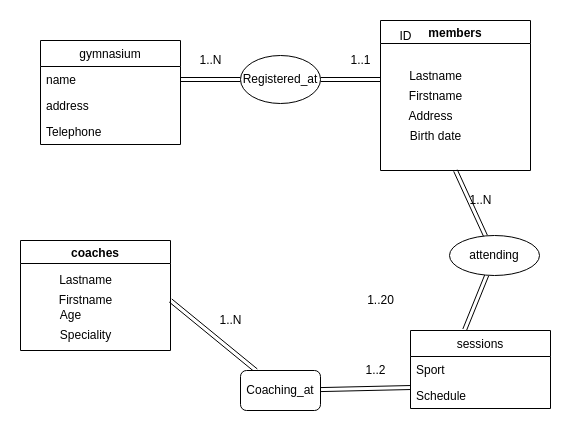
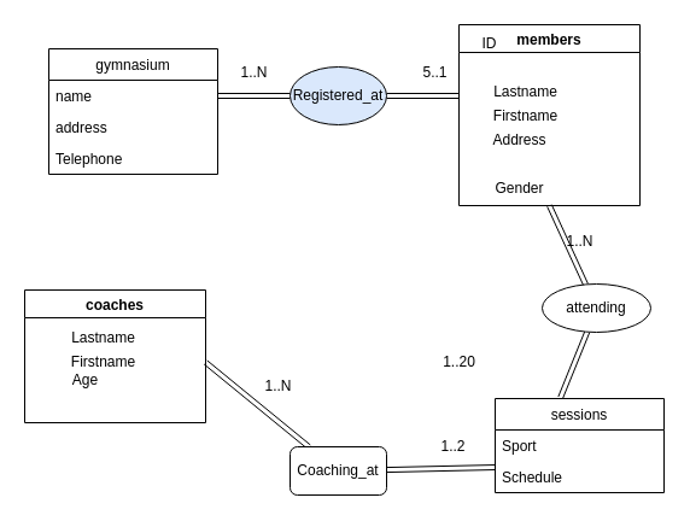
  <mxCell id="0" />
  <mxCell id="1" parent="0" />
  <mxCell id="2" value="gymnasium" style="swimlane;fontStyle=0;childLayout=stackLayout;horizontal=1;startSize=26;horizontalStack=0;resizeParent=1;resizeParentMax=0;resizeLast=0;collapsible=1;marginBottom=0;" vertex="1" parent="1"><mxGeometry x="40" y="40" width="140" height="104" as="geometry" /></mxCell>
  <mxCell id="3" value="name" style="text;strokeColor=none;fillColor=none;align=left;verticalAlign=top;spacingLeft=4;spacingRight=4;overflow=hidden;rotatable=0;points=[[0,0.5],[1,0.5]];portConstraint=eastwest;" vertex="1" parent="2"><mxGeometry y="26" width="140" height="26" as="geometry" /></mxCell>
  <mxCell id="4" value="address" style="text;strokeColor=none;fillColor=none;align=left;verticalAlign=top;spacingLeft=4;spacingRight=4;overflow=hidden;rotatable=0;points=[[0,0.5],[1,0.5]];portConstraint=eastwest;" vertex="1" parent="2"><mxGeometry y="52" width="140" height="26" as="geometry" /></mxCell>
  <mxCell id="5" value="Telephone" style="text;strokeColor=none;fillColor=none;align=left;verticalAlign=top;spacingLeft=4;spacingRight=4;overflow=hidden;rotatable=0;points=[[0,0.5],[1,0.5]];portConstraint=eastwest;" vertex="1" parent="2"><mxGeometry y="78" width="140" height="26" as="geometry" /></mxCell>
  <mxCell id="6" value="sessions" style="swimlane;fontStyle=0;childLayout=stackLayout;horizontal=1;startSize=26;horizontalStack=0;resizeParent=1;resizeParentMax=0;resizeLast=0;collapsible=1;marginBottom=0;" vertex="1" parent="1"><mxGeometry x="410" y="330" width="140" height="78" as="geometry" /></mxCell>
  <mxCell id="7" value="Sport" style="text;strokeColor=none;fillColor=none;align=left;verticalAlign=top;spacingLeft=4;spacingRight=4;overflow=hidden;rotatable=0;points=[[0,0.5],[1,0.5]];portConstraint=eastwest;" vertex="1" parent="6"><mxGeometry y="26" width="140" height="26" as="geometry" /></mxCell>
  <mxCell id="8" value="Schedule" style="text;strokeColor=none;fillColor=none;align=left;verticalAlign=top;spacingLeft=4;spacingRight=4;overflow=hidden;rotatable=0;points=[[0,0.5],[1,0.5]];portConstraint=eastwest;" vertex="1" parent="6"><mxGeometry y="52" width="140" height="26" as="geometry" /></mxCell>
  <mxCell id="9" value="members" style="swimlane;" vertex="1" parent="1"><mxGeometry x="380" y="20" width="150" height="150" as="geometry" /></mxCell>
  <mxCell id="10" value="ID" style="text;html=1;align=center;verticalAlign=middle;resizable=0;points=[];autosize=1;strokeColor=none;" vertex="1" parent="9"><mxGeometry x="10" y="6" width="30" height="20" as="geometry" /></mxCell>
  <mxCell id="11" value="Lastname" style="text;html=1;align=center;verticalAlign=middle;resizable=0;points=[];autosize=1;strokeColor=none;" vertex="1" parent="9"><mxGeometry x="20" y="46" width="70" height="20" as="geometry" /></mxCell>
  <mxCell id="12" value="Firstname" style="text;html=1;align=center;verticalAlign=middle;resizable=0;points=[];autosize=1;strokeColor=none;" vertex="1" parent="9"><mxGeometry x="20" y="66" width="70" height="20" as="geometry" /></mxCell>
  <mxCell id="13" value="Address" style="text;html=1;align=center;verticalAlign=middle;resizable=0;points=[];autosize=1;strokeColor=none;" vertex="1" parent="9"><mxGeometry x="20" y="86" width="60" height="20" as="geometry" /></mxCell>
- <mxCell id="14" value="Birth date" style="text;html=1;align=center;verticalAlign=middle;resizable=0;points=[];autosize=1;strokeColor=none;" vertex="1" parent="9"><mxGeometry x="20" y="106" width="70" height="20" as="geometry" /></mxCell>
+ <mxCell id="15" value="Gender" style="text;html=1;align=center;verticalAlign=middle;resizable=0;points=[];autosize=1;strokeColor=none;" vertex="1" parent="9"><mxGeometry x="20" y="126" width="60" height="20" as="geometry" /></mxCell>
  <mxCell id="16" value="coaches" style="swimlane;" vertex="1" parent="1"><mxGeometry x="20" y="240" width="150" height="110" as="geometry" /></mxCell>
  <mxCell id="17" value="Lastname" style="text;html=1;align=center;verticalAlign=middle;resizable=0;points=[];autosize=1;strokeColor=none;" vertex="1" parent="16"><mxGeometry x="30" y="30" width="70" height="20" as="geometry" /></mxCell>
  <mxCell id="18" value="Firstname" style="text;html=1;align=center;verticalAlign=middle;resizable=0;points=[];autosize=1;strokeColor=none;" vertex="1" parent="16"><mxGeometry x="30" y="50" width="70" height="20" as="geometry" /></mxCell>
  <mxCell id="19" value="Age" style="text;html=1;align=center;verticalAlign=middle;resizable=0;points=[];autosize=1;strokeColor=none;" vertex="1" parent="16"><mxGeometry x="30" y="65" width="40" height="20" as="geometry" /></mxCell>
- <mxCell id="20" value="Speciality" style="text;html=1;align=center;verticalAlign=middle;resizable=0;points=[];autosize=1;strokeColor=none;" vertex="1" parent="16"><mxGeometry x="30" y="85" width="70" height="20" as="geometry" /></mxCell>
  <mxCell id="21" style="edgeStyle=none;shape=link;rounded=0;orthogonalLoop=1;jettySize=auto;html=1;entryX=1;entryY=0.5;entryDx=0;entryDy=0;" edge="1" parent="1" source="23" target="3"><mxGeometry relative="1" as="geometry" /></mxCell>
  <mxCell id="22" style="edgeStyle=none;shape=link;rounded=0;orthogonalLoop=1;jettySize=auto;html=1;" edge="1" parent="1" source="23"><mxGeometry relative="1" as="geometry"><mxPoint x="380" y="79" as="targetPoint" /></mxGeometry></mxCell>
- <mxCell id="23" value="Registered_at" style="ellipse;whiteSpace=wrap;html=1;" vertex="1" parent="1"><mxGeometry x="240" y="55" width="80" height="48" as="geometry" /></mxCell>
+ <mxCell id="23" value="Registered_at" style="ellipse;whiteSpace=wrap;html=1;fillColor=#dae8fc;" vertex="1" parent="1"><mxGeometry x="240" y="55" width="80" height="48" as="geometry" /></mxCell>
  <mxCell id="24" style="edgeStyle=none;shape=link;rounded=0;orthogonalLoop=1;jettySize=auto;html=1;entryX=0.5;entryY=1;entryDx=0;entryDy=0;" edge="1" parent="1" source="26" target="9"><mxGeometry relative="1" as="geometry" /></mxCell>
  <mxCell id="25" style="edgeStyle=none;shape=link;rounded=0;orthogonalLoop=1;jettySize=auto;html=1;entryX=0.387;entryY=-0.01;entryDx=0;entryDy=0;entryPerimeter=0;" edge="1" parent="1" source="26" target="6"><mxGeometry relative="1" as="geometry" /></mxCell>
  <mxCell id="26" value="attending" style="ellipse;whiteSpace=wrap;html=1;" vertex="1" parent="1"><mxGeometry x="449" y="235" width="90" height="40" as="geometry" /></mxCell>
  <mxCell id="27" style="edgeStyle=none;shape=link;rounded=0;orthogonalLoop=1;jettySize=auto;html=1;" edge="1" parent="1" source="29"><mxGeometry relative="1" as="geometry"><mxPoint x="170" y="300" as="targetPoint" /></mxGeometry></mxCell>
  <mxCell id="28" style="edgeStyle=none;shape=link;rounded=0;orthogonalLoop=1;jettySize=auto;html=1;entryX=0.002;entryY=0.193;entryDx=0;entryDy=0;entryPerimeter=0;" edge="1" parent="1" source="29" target="8"><mxGeometry relative="1" as="geometry" /></mxCell>
  <mxCell id="29" value="Coaching_at" style="whiteSpace=wrap;html=1;rounded=1;" vertex="1" parent="1"><mxGeometry x="240" y="370" width="80" height="40" as="geometry" /></mxCell>
  <mxCell id="30" style="edgeStyle=none;shape=link;rounded=0;orthogonalLoop=1;jettySize=auto;html=1;exitX=0.5;exitY=1;exitDx=0;exitDy=0;" edge="1" parent="1" source="29" target="29"><mxGeometry relative="1" as="geometry" /></mxCell>
- <mxCell id="31" value="1..1" style="text;html=1;align=center;verticalAlign=middle;resizable=0;points=[];autosize=1;strokeColor=none;" vertex="1" parent="1"><mxGeometry x="340" y="50" width="40" height="20" as="geometry" /></mxCell>
+ <mxCell id="31" value="5..1" style="text;html=1;align=center;verticalAlign=middle;resizable=0;points=[];autosize=1;strokeColor=none;" vertex="1" parent="1"><mxGeometry x="340" y="50" width="40" height="20" as="geometry" /></mxCell>
  <mxCell id="32" value="1..N" style="text;html=1;align=center;verticalAlign=middle;resizable=0;points=[];autosize=1;strokeColor=none;" vertex="1" parent="1"><mxGeometry x="190" y="50" width="40" height="20" as="geometry" /></mxCell>
  <mxCell id="33" value="1..N" style="text;html=1;align=center;verticalAlign=middle;resizable=0;points=[];autosize=1;strokeColor=none;" vertex="1" parent="1"><mxGeometry x="460" y="190" width="40" height="20" as="geometry" /></mxCell>
  <mxCell id="34" value="1..20" style="text;html=1;align=center;verticalAlign=middle;resizable=0;points=[];autosize=1;strokeColor=none;" vertex="1" parent="1"><mxGeometry x="360" y="290" width="40" height="20" as="geometry" /></mxCell>
  <mxCell id="35" value="1..2" style="text;html=1;align=center;verticalAlign=middle;resizable=0;points=[];autosize=1;strokeColor=none;" vertex="1" parent="1"><mxGeometry x="355" y="360" width="40" height="20" as="geometry" /></mxCell>
  <mxCell id="36" value="1..N" style="text;html=1;align=center;verticalAlign=middle;resizable=0;points=[];autosize=1;strokeColor=none;" vertex="1" parent="1"><mxGeometry x="210" y="310" width="40" height="20" as="geometry" /></mxCell>
